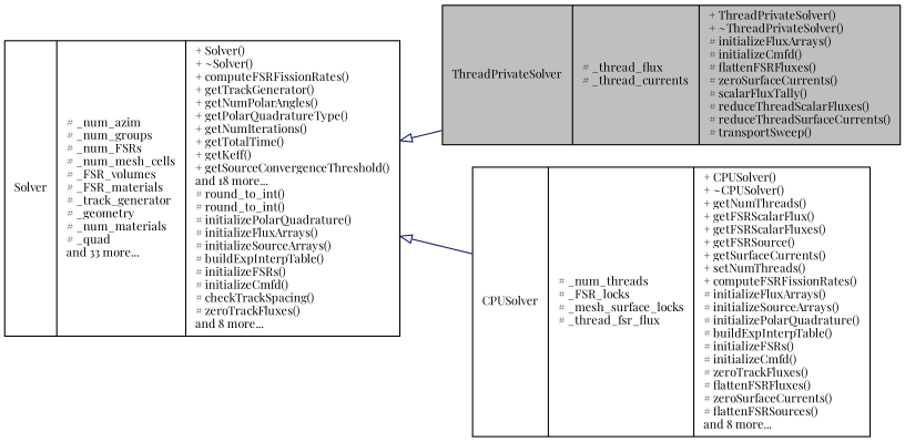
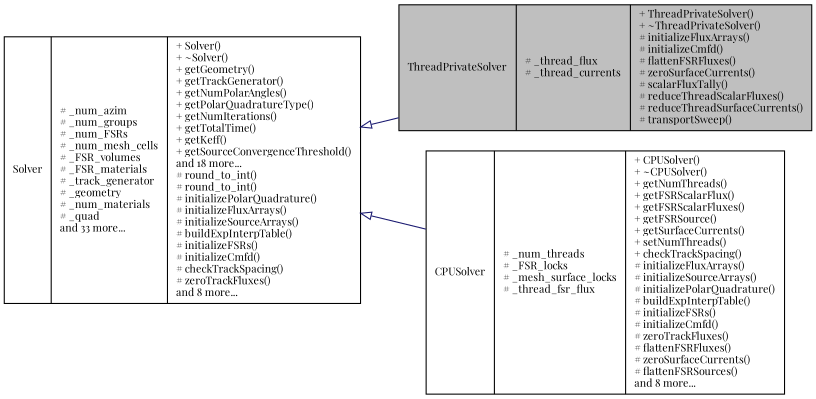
  digraph {
    fontname="Playfair Display"
    rankdir=LR
    node [color=black fillcolor=white fontname="Playfair Display" fontsize=10 shape=record style=filled]
    edge [arrowtail=onormal color=midnightblue dir=back fontname="Playfair Display" fontsize=10 labelfontname=Helvetica labelfontsize=10 style=solid]
    n1 [fillcolor=grey75 fontcolor=black height=0.2 label="{ThreadPrivateSolver\n|# _thread_flux\l# _thread_currents\l|+ ThreadPrivateSolver()\l+ ~ThreadPrivateSolver()\l# initializeFluxArrays()\l# initializeCmfd()\l# flattenFSRFluxes()\l# zeroSurfaceCurrents()\l# scalarFluxTally()\l# reduceThreadScalarFluxes()\l# reduceThreadSurfaceCurrents()\l# transportSweep()\l}" width=0.4]
-   n2 [height=0.2 label="{CPUSolver\n|# _num_threads\l# _FSR_locks\l# _mesh_surface_locks\l# _thread_fsr_flux\l|+ CPUSolver()\l+ ~CPUSolver()\l+ getNumThreads()\l+ getFSRScalarFlux()\l+ getFSRScalarFluxes()\l+ getFSRSource()\l+ getSurfaceCurrents()\l+ setNumThreads()\l+ computeFSRFissionRates()\l# initializeFluxArrays()\l# initializeSourceArrays()\l# initializePolarQuadrature()\l# buildExpInterpTable()\l# initializeFSRs()\l# initializeCmfd()\l# zeroTrackFluxes()\l# flattenFSRFluxes()\l# zeroSurfaceCurrents()\l# flattenFSRSources()\land 8 more...\l}" width=0.4]
-   n3 [height=0.2 label="{Solver\n|# _num_azim\l# _num_groups\l# _num_FSRs\l# _num_mesh_cells\l# _FSR_volumes\l# _FSR_materials\l# _track_generator\l# _geometry\l# _num_materials\l# _quad\land 33 more...\l|+ Solver()\l+ ~Solver()\l+ computeFSRFissionRates()\l+ getTrackGenerator()\l+ getNumPolarAngles()\l+ getPolarQuadratureType()\l+ getNumIterations()\l+ getTotalTime()\l+ getKeff()\l+ getSourceConvergenceThreshold()\land 18 more...\l# round_to_int()\l# round_to_int()\l# initializePolarQuadrature()\l# initializeFluxArrays()\l# initializeSourceArrays()\l# buildExpInterpTable()\l# initializeFSRs()\l# initializeCmfd()\l# checkTrackSpacing()\l# zeroTrackFluxes()\land 8 more...\l}" width=0.4]
+   n2 [height=0.2 label="{CPUSolver\n|# _num_threads\l# _FSR_locks\l# _mesh_surface_locks\l# _thread_fsr_flux\l|+ CPUSolver()\l+ ~CPUSolver()\l+ getNumThreads()\l+ getFSRScalarFlux()\l+ getFSRScalarFluxes()\l+ getFSRSource()\l+ getSurfaceCurrents()\l+ setNumThreads()\l+ checkTrackSpacing()\l# initializeFluxArrays()\l# initializeSourceArrays()\l# initializePolarQuadrature()\l# buildExpInterpTable()\l# initializeFSRs()\l# initializeCmfd()\l# zeroTrackFluxes()\l# flattenFSRFluxes()\l# zeroSurfaceCurrents()\l# flattenFSRSources()\land 8 more...\l}" width=0.4]
+   n3 [height=0.2 label="{Solver\n|# _num_azim\l# _num_groups\l# _num_FSRs\l# _num_mesh_cells\l# _FSR_volumes\l# _FSR_materials\l# _track_generator\l# _geometry\l# _num_materials\l# _quad\land 33 more...\l|+ Solver()\l+ ~Solver()\l+ getGeometry()\l+ getTrackGenerator()\l+ getNumPolarAngles()\l+ getPolarQuadratureType()\l+ getNumIterations()\l+ getTotalTime()\l+ getKeff()\l+ getSourceConvergenceThreshold()\land 18 more...\l# round_to_int()\l# round_to_int()\l# initializePolarQuadrature()\l# initializeFluxArrays()\l# initializeSourceArrays()\l# buildExpInterpTable()\l# initializeFSRs()\l# initializeCmfd()\l# checkTrackSpacing()\l# zeroTrackFluxes()\land 8 more...\l}" width=0.4]
    n3 -> n1
    n3 -> n2
  }
